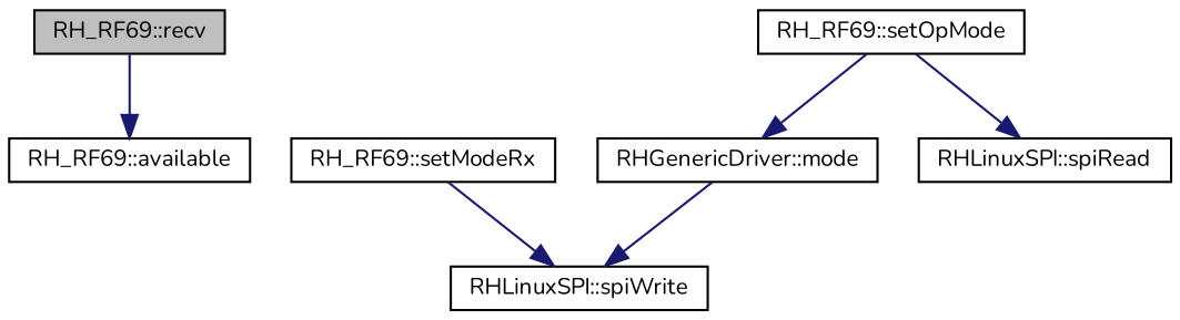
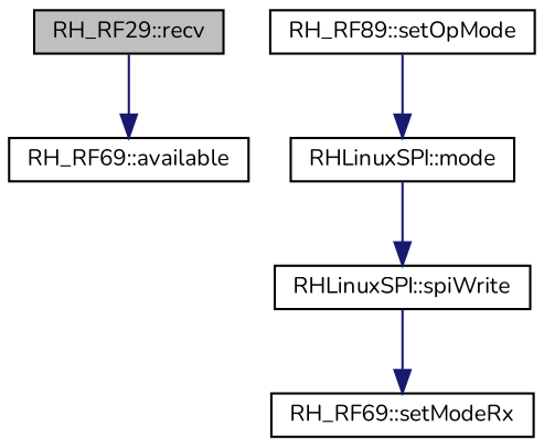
  digraph {
    fontname=Nunito
    rankdir=TB
    node [color=black fillcolor=white fontname=Nunito fontsize=10 shape=record style=filled]
    edge [color=midnightblue fontname=Nunito fontsize=10 labelfontname=Helvetica labelfontsize=10 style=solid]
-   n1 [fillcolor=grey75 fontcolor=black height=0.2 label="RH_RF69::recv" width=0.4]
+   n1 [fillcolor=grey75 fontcolor=black height=0.2 label="RH_RF29::recv" width=0.4]
    n2 [height=0.2 label="RH_RF69::available" width=0.4]
    n3 [height=0.2 label="RH_RF69::setModeRx" width=0.4]
    n4 [height=0.2 label="RHLinuxSPI::spiWrite" width=0.4]
-   n5 [height=0.2 label="RH_RF69::setOpMode" width=0.4]
-   n6 [height=0.2 label="RHGenericDriver::mode" width=0.4]
-   n7 [height=0.2 label="RHLinuxSPI::spiRead" width=0.4]
+   n5 [height=0.2 label="RH_RF89::setOpMode" width=0.4]
+   n6 [height=0.2 label="RHLinuxSPI::mode" width=0.4]
    n1 -> n2
-   n3 -> n4
+   n4 -> n3
    n5 -> n6
-   n5 -> n7
    n6 -> n4
  }
